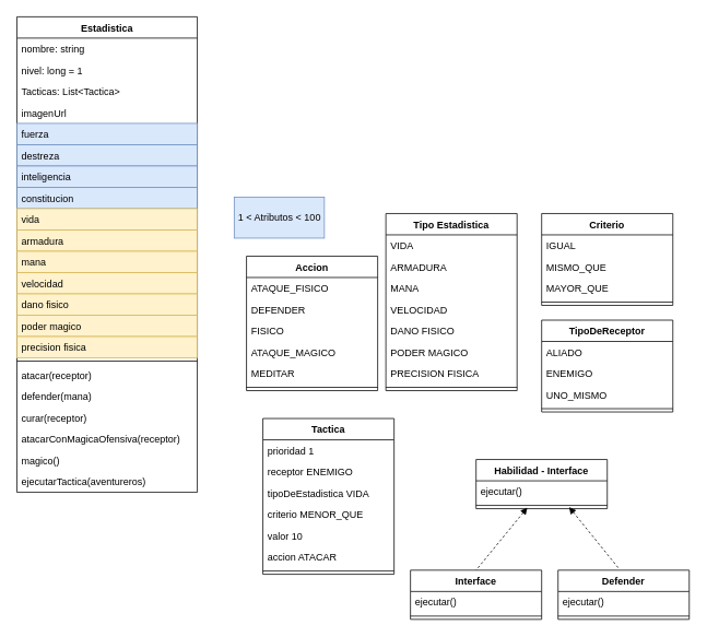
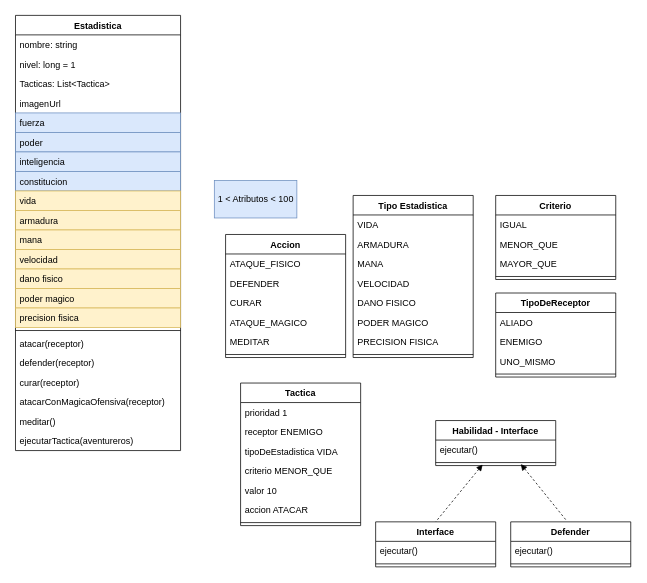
  <mxCell id="0" />
  <mxCell id="1" parent="0" />
  <mxCell id="2" value="Estadistica" style="swimlane;fontStyle=1;align=center;verticalAlign=top;childLayout=stackLayout;horizontal=1;startSize=26;horizontalStack=0;resizeParent=1;resizeParentMax=0;resizeLast=0;collapsible=1;marginBottom=0;" vertex="1" parent="1"><mxGeometry x="20" y="20" width="220" height="580" as="geometry" /></mxCell>
  <mxCell id="3" value="nombre: string" style="text;strokeColor=none;fillColor=none;align=left;verticalAlign=top;spacingLeft=4;spacingRight=4;overflow=hidden;rotatable=0;points=[[0,0.5],[1,0.5]];portConstraint=eastwest;" vertex="1" parent="2"><mxGeometry y="26" width="220" height="26" as="geometry" /></mxCell>
  <mxCell id="4" value="nivel: long = 1" style="text;strokeColor=none;fillColor=none;align=left;verticalAlign=top;spacingLeft=4;spacingRight=4;overflow=hidden;rotatable=0;points=[[0,0.5],[1,0.5]];portConstraint=eastwest;" vertex="1" parent="2"><mxGeometry y="52" width="220" height="26" as="geometry" /></mxCell>
  <mxCell id="5" value="Tacticas: List&lt;Tactica&gt;" style="text;strokeColor=none;fillColor=none;align=left;verticalAlign=top;spacingLeft=4;spacingRight=4;overflow=hidden;rotatable=0;points=[[0,0.5],[1,0.5]];portConstraint=eastwest;" vertex="1" parent="2"><mxGeometry y="78" width="220" height="26" as="geometry" /></mxCell>
  <mxCell id="6" value="imagenUrl" style="text;strokeColor=none;fillColor=none;align=left;verticalAlign=top;spacingLeft=4;spacingRight=4;overflow=hidden;rotatable=0;points=[[0,0.5],[1,0.5]];portConstraint=eastwest;" vertex="1" parent="2"><mxGeometry y="104" width="220" height="26" as="geometry" /></mxCell>
  <mxCell id="7" value="fuerza" style="text;strokeColor=#6c8ebf;fillColor=#dae8fc;align=left;verticalAlign=top;spacingLeft=4;spacingRight=4;overflow=hidden;rotatable=0;points=[[0,0.5],[1,0.5]];portConstraint=eastwest;" vertex="1" parent="2"><mxGeometry y="130" width="220" height="26" as="geometry" /></mxCell>
- <mxCell id="8" value="destreza" style="text;strokeColor=#6c8ebf;fillColor=#dae8fc;align=left;verticalAlign=top;spacingLeft=4;spacingRight=4;overflow=hidden;rotatable=0;points=[[0,0.5],[1,0.5]];portConstraint=eastwest;" vertex="1" parent="2"><mxGeometry y="156" width="220" height="26" as="geometry" /></mxCell>
+ <mxCell id="8" value="poder" style="text;strokeColor=#6c8ebf;fillColor=#dae8fc;align=left;verticalAlign=top;spacingLeft=4;spacingRight=4;overflow=hidden;rotatable=0;points=[[0,0.5],[1,0.5]];portConstraint=eastwest;" vertex="1" parent="2"><mxGeometry y="156" width="220" height="26" as="geometry" /></mxCell>
  <mxCell id="9" value="inteligencia" style="text;strokeColor=#6c8ebf;fillColor=#dae8fc;align=left;verticalAlign=top;spacingLeft=4;spacingRight=4;overflow=hidden;rotatable=0;points=[[0,0.5],[1,0.5]];portConstraint=eastwest;" vertex="1" parent="2"><mxGeometry y="182" width="220" height="26" as="geometry" /></mxCell>
  <mxCell id="10" value="constitucion" style="text;strokeColor=#6c8ebf;fillColor=#dae8fc;align=left;verticalAlign=top;spacingLeft=4;spacingRight=4;overflow=hidden;rotatable=0;points=[[0,0.5],[1,0.5]];portConstraint=eastwest;" vertex="1" parent="2"><mxGeometry y="208" width="220" height="26" as="geometry" /></mxCell>
  <mxCell id="11" value="vida" style="text;strokeColor=#d6b656;fillColor=#fff2cc;align=left;verticalAlign=top;spacingLeft=4;spacingRight=4;overflow=hidden;rotatable=0;points=[[0,0.5],[1,0.5]];portConstraint=eastwest;" vertex="1" parent="2"><mxGeometry y="234" width="220" height="26" as="geometry" /></mxCell>
  <mxCell id="12" value="armadura" style="text;strokeColor=#d6b656;fillColor=#fff2cc;align=left;verticalAlign=top;spacingLeft=4;spacingRight=4;overflow=hidden;rotatable=0;points=[[0,0.5],[1,0.5]];portConstraint=eastwest;" vertex="1" parent="2"><mxGeometry y="260" width="220" height="26" as="geometry" /></mxCell>
  <mxCell id="13" value="mana" style="text;strokeColor=#d6b656;fillColor=#fff2cc;align=left;verticalAlign=top;spacingLeft=4;spacingRight=4;overflow=hidden;rotatable=0;points=[[0,0.5],[1,0.5]];portConstraint=eastwest;" vertex="1" parent="2"><mxGeometry y="286" width="220" height="26" as="geometry" /></mxCell>
  <mxCell id="14" value="velocidad" style="text;strokeColor=#d6b656;fillColor=#fff2cc;align=left;verticalAlign=top;spacingLeft=4;spacingRight=4;overflow=hidden;rotatable=0;points=[[0,0.5],[1,0.5]];portConstraint=eastwest;" vertex="1" parent="2"><mxGeometry y="312" width="220" height="26" as="geometry" /></mxCell>
  <mxCell id="15" value="dano fisico" style="text;strokeColor=#d6b656;fillColor=#fff2cc;align=left;verticalAlign=top;spacingLeft=4;spacingRight=4;overflow=hidden;rotatable=0;points=[[0,0.5],[1,0.5]];portConstraint=eastwest;" vertex="1" parent="2"><mxGeometry y="338" width="220" height="26" as="geometry" /></mxCell>
  <mxCell id="16" value="poder magico" style="text;strokeColor=#d6b656;fillColor=#fff2cc;align=left;verticalAlign=top;spacingLeft=4;spacingRight=4;overflow=hidden;rotatable=0;points=[[0,0.5],[1,0.5]];portConstraint=eastwest;" vertex="1" parent="2"><mxGeometry y="364" width="220" height="26" as="geometry" /></mxCell>
  <mxCell id="17" value="precision fisica" style="text;strokeColor=#d6b656;fillColor=#fff2cc;align=left;verticalAlign=top;spacingLeft=4;spacingRight=4;overflow=hidden;rotatable=0;points=[[0,0.5],[1,0.5]];portConstraint=eastwest;" vertex="1" parent="2"><mxGeometry y="390" width="220" height="26" as="geometry" /></mxCell>
  <mxCell id="18" value="" style="line;strokeWidth=1;fillColor=none;align=left;verticalAlign=middle;spacingTop=-1;spacingLeft=3;spacingRight=3;rotatable=0;labelPosition=right;points=[];portConstraint=eastwest;strokeColor=inherit;" vertex="1" parent="2"><mxGeometry y="416" width="220" height="8" as="geometry" /></mxCell>
  <mxCell id="19" value="atacar(receptor)" style="text;align=left;verticalAlign=top;spacingLeft=4;spacingRight=4;overflow=hidden;rotatable=0;points=[[0,0.5],[1,0.5]];portConstraint=eastwest;" vertex="1" parent="2"><mxGeometry y="424" width="220" height="26" as="geometry" /></mxCell>
- <mxCell id="20" value="defender(mana)" style="text;align=left;verticalAlign=top;spacingLeft=4;spacingRight=4;overflow=hidden;rotatable=0;points=[[0,0.5],[1,0.5]];portConstraint=eastwest;" vertex="1" parent="2"><mxGeometry y="450" width="220" height="26" as="geometry" /></mxCell>
+ <mxCell id="20" value="defender(receptor)" style="text;align=left;verticalAlign=top;spacingLeft=4;spacingRight=4;overflow=hidden;rotatable=0;points=[[0,0.5],[1,0.5]];portConstraint=eastwest;" vertex="1" parent="2"><mxGeometry y="450" width="220" height="26" as="geometry" /></mxCell>
  <mxCell id="21" value="curar(receptor)" style="text;align=left;verticalAlign=top;spacingLeft=4;spacingRight=4;overflow=hidden;rotatable=0;points=[[0,0.5],[1,0.5]];portConstraint=eastwest;" vertex="1" parent="2"><mxGeometry y="476" width="220" height="26" as="geometry" /></mxCell>
  <mxCell id="22" value="atacarConMagicaOfensiva(receptor)" style="text;align=left;verticalAlign=top;spacingLeft=4;spacingRight=4;overflow=hidden;rotatable=0;points=[[0,0.5],[1,0.5]];portConstraint=eastwest;" vertex="1" parent="2"><mxGeometry y="502" width="220" height="26" as="geometry" /></mxCell>
- <mxCell id="23" value="magico()" style="text;align=left;verticalAlign=top;spacingLeft=4;spacingRight=4;overflow=hidden;rotatable=0;points=[[0,0.5],[1,0.5]];portConstraint=eastwest;" vertex="1" parent="2"><mxGeometry y="528" width="220" height="26" as="geometry" /></mxCell>
+ <mxCell id="23" value="meditar()" style="text;align=left;verticalAlign=top;spacingLeft=4;spacingRight=4;overflow=hidden;rotatable=0;points=[[0,0.5],[1,0.5]];portConstraint=eastwest;" vertex="1" parent="2"><mxGeometry y="528" width="220" height="26" as="geometry" /></mxCell>
  <mxCell id="24" value="ejecutarTactica(aventureros)" style="text;align=left;verticalAlign=top;spacingLeft=4;spacingRight=4;overflow=hidden;rotatable=0;points=[[0,0.5],[1,0.5]];portConstraint=eastwest;" vertex="1" parent="2"><mxGeometry y="554" width="220" height="26" as="geometry" /></mxCell>
  <mxCell id="25" value="Tipo Estadistica" style="swimlane;fontStyle=1;align=center;verticalAlign=top;childLayout=stackLayout;horizontal=1;startSize=26;horizontalStack=0;resizeParent=1;resizeParentMax=0;resizeLast=0;collapsible=1;marginBottom=0;" vertex="1" parent="1"><mxGeometry x="470" y="260" width="160" height="216" as="geometry" /></mxCell>
  <mxCell id="26" value="VIDA" style="text;strokeColor=none;fillColor=none;align=left;verticalAlign=top;spacingLeft=4;spacingRight=4;overflow=hidden;rotatable=0;points=[[0,0.5],[1,0.5]];portConstraint=eastwest;" vertex="1" parent="25"><mxGeometry y="26" width="160" height="26" as="geometry" /></mxCell>
  <mxCell id="27" value="ARMADURA" style="text;strokeColor=none;fillColor=none;align=left;verticalAlign=top;spacingLeft=4;spacingRight=4;overflow=hidden;rotatable=0;points=[[0,0.5],[1,0.5]];portConstraint=eastwest;" vertex="1" parent="25"><mxGeometry y="52" width="160" height="26" as="geometry" /></mxCell>
  <mxCell id="28" value="MANA" style="text;strokeColor=none;fillColor=none;align=left;verticalAlign=top;spacingLeft=4;spacingRight=4;overflow=hidden;rotatable=0;points=[[0,0.5],[1,0.5]];portConstraint=eastwest;" vertex="1" parent="25"><mxGeometry y="78" width="160" height="26" as="geometry" /></mxCell>
  <mxCell id="29" value="VELOCIDAD" style="text;strokeColor=none;fillColor=none;align=left;verticalAlign=top;spacingLeft=4;spacingRight=4;overflow=hidden;rotatable=0;points=[[0,0.5],[1,0.5]];portConstraint=eastwest;" vertex="1" parent="25"><mxGeometry y="104" width="160" height="26" as="geometry" /></mxCell>
  <mxCell id="30" value="DANO FISICO" style="text;strokeColor=none;fillColor=none;align=left;verticalAlign=top;spacingLeft=4;spacingRight=4;overflow=hidden;rotatable=0;points=[[0,0.5],[1,0.5]];portConstraint=eastwest;" vertex="1" parent="25"><mxGeometry y="130" width="160" height="26" as="geometry" /></mxCell>
  <mxCell id="31" value="PODER MAGICO" style="text;strokeColor=none;fillColor=none;align=left;verticalAlign=top;spacingLeft=4;spacingRight=4;overflow=hidden;rotatable=0;points=[[0,0.5],[1,0.5]];portConstraint=eastwest;" vertex="1" parent="25"><mxGeometry y="156" width="160" height="26" as="geometry" /></mxCell>
  <mxCell id="32" value="PRECISION FISICA" style="text;strokeColor=none;fillColor=none;align=left;verticalAlign=top;spacingLeft=4;spacingRight=4;overflow=hidden;rotatable=0;points=[[0,0.5],[1,0.5]];portConstraint=eastwest;" vertex="1" parent="25"><mxGeometry y="182" width="160" height="26" as="geometry" /></mxCell>
  <mxCell id="33" value="" style="line;strokeWidth=1;fillColor=none;align=left;verticalAlign=middle;spacingTop=-1;spacingLeft=3;spacingRight=3;rotatable=0;labelPosition=right;points=[];portConstraint=eastwest;strokeColor=inherit;" vertex="1" parent="25"><mxGeometry y="208" width="160" height="8" as="geometry" /></mxCell>
  <mxCell id="34" value="Tactica" style="swimlane;fontStyle=1;align=center;verticalAlign=top;childLayout=stackLayout;horizontal=1;startSize=26;horizontalStack=0;resizeParent=1;resizeParentMax=0;resizeLast=0;collapsible=1;marginBottom=0;" vertex="1" parent="1"><mxGeometry x="320" y="510" width="160" height="190" as="geometry" /></mxCell>
  <mxCell id="35" value="prioridad 1" style="text;strokeColor=none;fillColor=none;align=left;verticalAlign=top;spacingLeft=4;spacingRight=4;overflow=hidden;rotatable=0;points=[[0,0.5],[1,0.5]];portConstraint=eastwest;" vertex="1" parent="34"><mxGeometry y="26" width="160" height="26" as="geometry" /></mxCell>
  <mxCell id="36" value="receptor ENEMIGO" style="text;strokeColor=none;fillColor=none;align=left;verticalAlign=top;spacingLeft=4;spacingRight=4;overflow=hidden;rotatable=0;points=[[0,0.5],[1,0.5]];portConstraint=eastwest;" vertex="1" parent="34"><mxGeometry y="52" width="160" height="26" as="geometry" /></mxCell>
  <mxCell id="37" value="tipoDeEstadistica VIDA" style="text;strokeColor=none;fillColor=none;align=left;verticalAlign=top;spacingLeft=4;spacingRight=4;overflow=hidden;rotatable=0;points=[[0,0.5],[1,0.5]];portConstraint=eastwest;" vertex="1" parent="34"><mxGeometry y="78" width="160" height="26" as="geometry" /></mxCell>
  <mxCell id="38" value="criterio MENOR_QUE" style="text;strokeColor=none;fillColor=none;align=left;verticalAlign=top;spacingLeft=4;spacingRight=4;overflow=hidden;rotatable=0;points=[[0,0.5],[1,0.5]];portConstraint=eastwest;" vertex="1" parent="34"><mxGeometry y="104" width="160" height="26" as="geometry" /></mxCell>
  <mxCell id="39" value="valor 10" style="text;strokeColor=none;fillColor=none;align=left;verticalAlign=top;spacingLeft=4;spacingRight=4;overflow=hidden;rotatable=0;points=[[0,0.5],[1,0.5]];portConstraint=eastwest;" vertex="1" parent="34"><mxGeometry y="130" width="160" height="26" as="geometry" /></mxCell>
  <mxCell id="40" value="accion ATACAR" style="text;strokeColor=none;fillColor=none;align=left;verticalAlign=top;spacingLeft=4;spacingRight=4;overflow=hidden;rotatable=0;points=[[0,0.5],[1,0.5]];portConstraint=eastwest;" vertex="1" parent="34"><mxGeometry y="156" width="160" height="26" as="geometry" /></mxCell>
  <mxCell id="41" value="" style="line;strokeWidth=1;fillColor=none;align=left;verticalAlign=middle;spacingTop=-1;spacingLeft=3;spacingRight=3;rotatable=0;labelPosition=right;points=[];portConstraint=eastwest;strokeColor=inherit;" vertex="1" parent="34"><mxGeometry y="182" width="160" height="8" as="geometry" /></mxCell>
  <mxCell id="42" value="1 &amp;lt; Atributos &amp;lt; 100" style="html=1;fillColor=#dae8fc;strokeColor=#6c8ebf;" vertex="1" parent="1"><mxGeometry x="285" y="240" width="110" height="50" as="geometry" /></mxCell>
  <mxCell id="43" value="Habilidad - Interface" style="swimlane;fontStyle=1;align=center;verticalAlign=top;childLayout=stackLayout;horizontal=1;startSize=26;horizontalStack=0;resizeParent=1;resizeParentMax=0;resizeLast=0;collapsible=1;marginBottom=0;" vertex="1" parent="1"><mxGeometry x="580" y="560" width="160" height="60" as="geometry" /></mxCell>
  <mxCell id="44" value="ejecutar()" style="text;strokeColor=none;fillColor=none;align=left;verticalAlign=top;spacingLeft=4;spacingRight=4;overflow=hidden;rotatable=0;points=[[0,0.5],[1,0.5]];portConstraint=eastwest;" vertex="1" parent="43"><mxGeometry y="26" width="160" height="26" as="geometry" /></mxCell>
  <mxCell id="45" value="" style="line;strokeWidth=1;fillColor=none;align=left;verticalAlign=middle;spacingTop=-1;spacingLeft=3;spacingRight=3;rotatable=0;labelPosition=right;points=[];portConstraint=eastwest;strokeColor=inherit;" vertex="1" parent="43"><mxGeometry y="52" width="160" height="8" as="geometry" /></mxCell>
  <mxCell id="46" value="Interface" style="swimlane;fontStyle=1;align=center;verticalAlign=top;childLayout=stackLayout;horizontal=1;startSize=26;horizontalStack=0;resizeParent=1;resizeParentMax=0;resizeLast=0;collapsible=1;marginBottom=0;" vertex="1" parent="1"><mxGeometry x="500" y="695" width="160" height="60" as="geometry" /></mxCell>
  <mxCell id="47" value="ejecutar()" style="text;strokeColor=none;fillColor=none;align=left;verticalAlign=top;spacingLeft=4;spacingRight=4;overflow=hidden;rotatable=0;points=[[0,0.5],[1,0.5]];portConstraint=eastwest;" vertex="1" parent="46"><mxGeometry y="26" width="160" height="26" as="geometry" /></mxCell>
  <mxCell id="48" value="" style="line;strokeWidth=1;fillColor=none;align=left;verticalAlign=middle;spacingTop=-1;spacingLeft=3;spacingRight=3;rotatable=0;labelPosition=right;points=[];portConstraint=eastwest;strokeColor=inherit;" vertex="1" parent="46"><mxGeometry y="52" width="160" height="8" as="geometry" /></mxCell>
  <mxCell id="49" value="Defender" style="swimlane;fontStyle=1;align=center;verticalAlign=top;childLayout=stackLayout;horizontal=1;startSize=26;horizontalStack=0;resizeParent=1;resizeParentMax=0;resizeLast=0;collapsible=1;marginBottom=0;" vertex="1" parent="1"><mxGeometry x="680" y="695" width="160" height="60" as="geometry" /></mxCell>
  <mxCell id="50" value="ejecutar()" style="text;strokeColor=none;fillColor=none;align=left;verticalAlign=top;spacingLeft=4;spacingRight=4;overflow=hidden;rotatable=0;points=[[0,0.5],[1,0.5]];portConstraint=eastwest;" vertex="1" parent="49"><mxGeometry y="26" width="160" height="26" as="geometry" /></mxCell>
  <mxCell id="51" value="" style="line;strokeWidth=1;fillColor=none;align=left;verticalAlign=middle;spacingTop=-1;spacingLeft=3;spacingRight=3;rotatable=0;labelPosition=right;points=[];portConstraint=eastwest;strokeColor=inherit;" vertex="1" parent="49"><mxGeometry y="52" width="160" height="8" as="geometry" /></mxCell>
  <mxCell id="52" style="edgeStyle=none;orthogonalLoop=1;jettySize=auto;html=1;endArrow=none;endFill=0;rounded=0;entryX=0.5;entryY=0;entryDx=0;entryDy=0;exitX=0.391;exitY=0.826;exitDx=0;exitDy=0;exitPerimeter=0;startArrow=block;startFill=1;dashed=1;" edge="1" parent="1" source="45" target="46"><mxGeometry relative="1" as="geometry"><mxPoint x="300" y="530" as="targetPoint" /><mxPoint x="650" y="625" as="sourcePoint" /></mxGeometry></mxCell>
  <mxCell id="53" style="edgeStyle=none;orthogonalLoop=1;jettySize=auto;html=1;endArrow=none;endFill=0;rounded=0;entryX=0.469;entryY=-0.014;entryDx=0;entryDy=0;exitX=0.709;exitY=0.747;exitDx=0;exitDy=0;exitPerimeter=0;entryPerimeter=0;startArrow=block;startFill=1;dashed=1;" edge="1" parent="1" source="45" target="49"><mxGeometry relative="1" as="geometry"><mxPoint x="590" y="705" as="targetPoint" /><mxPoint x="652.56" y="628.608" as="sourcePoint" /></mxGeometry></mxCell>
  <mxCell id="54" value="Criterio" style="swimlane;fontStyle=1;align=center;verticalAlign=top;childLayout=stackLayout;horizontal=1;startSize=26;horizontalStack=0;resizeParent=1;resizeParentMax=0;resizeLast=0;collapsible=1;marginBottom=0;" vertex="1" parent="1"><mxGeometry x="660" y="260" width="160" height="112" as="geometry" /></mxCell>
  <mxCell id="55" value="IGUAL" style="text;strokeColor=none;fillColor=none;align=left;verticalAlign=top;spacingLeft=4;spacingRight=4;overflow=hidden;rotatable=0;points=[[0,0.5],[1,0.5]];portConstraint=eastwest;" vertex="1" parent="54"><mxGeometry y="26" width="160" height="26" as="geometry" /></mxCell>
- <mxCell id="56" value="MISMO_QUE" style="text;strokeColor=none;fillColor=none;align=left;verticalAlign=top;spacingLeft=4;spacingRight=4;overflow=hidden;rotatable=0;points=[[0,0.5],[1,0.5]];portConstraint=eastwest;" vertex="1" parent="54"><mxGeometry y="52" width="160" height="26" as="geometry" /></mxCell>
+ <mxCell id="56" value="MENOR_QUE" style="text;strokeColor=none;fillColor=none;align=left;verticalAlign=top;spacingLeft=4;spacingRight=4;overflow=hidden;rotatable=0;points=[[0,0.5],[1,0.5]];portConstraint=eastwest;" vertex="1" parent="54"><mxGeometry y="52" width="160" height="26" as="geometry" /></mxCell>
  <mxCell id="57" value="MAYOR_QUE" style="text;strokeColor=none;fillColor=none;align=left;verticalAlign=top;spacingLeft=4;spacingRight=4;overflow=hidden;rotatable=0;points=[[0,0.5],[1,0.5]];portConstraint=eastwest;" vertex="1" parent="54"><mxGeometry y="78" width="160" height="26" as="geometry" /></mxCell>
  <mxCell id="58" value="" style="line;strokeWidth=1;fillColor=none;align=left;verticalAlign=middle;spacingTop=-1;spacingLeft=3;spacingRight=3;rotatable=0;labelPosition=right;points=[];portConstraint=eastwest;strokeColor=inherit;" vertex="1" parent="54"><mxGeometry y="104" width="160" height="8" as="geometry" /></mxCell>
  <mxCell id="59" value="TipoDeReceptor" style="swimlane;fontStyle=1;align=center;verticalAlign=top;childLayout=stackLayout;horizontal=1;startSize=26;horizontalStack=0;resizeParent=1;resizeParentMax=0;resizeLast=0;collapsible=1;marginBottom=0;" vertex="1" parent="1"><mxGeometry x="660" y="390" width="160" height="112" as="geometry" /></mxCell>
  <mxCell id="60" value="ALIADO" style="text;strokeColor=none;fillColor=none;align=left;verticalAlign=top;spacingLeft=4;spacingRight=4;overflow=hidden;rotatable=0;points=[[0,0.5],[1,0.5]];portConstraint=eastwest;" vertex="1" parent="59"><mxGeometry y="26" width="160" height="26" as="geometry" /></mxCell>
  <mxCell id="61" value="ENEMIGO" style="text;strokeColor=none;fillColor=none;align=left;verticalAlign=top;spacingLeft=4;spacingRight=4;overflow=hidden;rotatable=0;points=[[0,0.5],[1,0.5]];portConstraint=eastwest;" vertex="1" parent="59"><mxGeometry y="52" width="160" height="26" as="geometry" /></mxCell>
  <mxCell id="62" value="UNO_MISMO" style="text;strokeColor=none;fillColor=none;align=left;verticalAlign=top;spacingLeft=4;spacingRight=4;overflow=hidden;rotatable=0;points=[[0,0.5],[1,0.5]];portConstraint=eastwest;" vertex="1" parent="59"><mxGeometry y="78" width="160" height="26" as="geometry" /></mxCell>
  <mxCell id="63" value="" style="line;strokeWidth=1;fillColor=none;align=left;verticalAlign=middle;spacingTop=-1;spacingLeft=3;spacingRight=3;rotatable=0;labelPosition=right;points=[];portConstraint=eastwest;strokeColor=inherit;" vertex="1" parent="59"><mxGeometry y="104" width="160" height="8" as="geometry" /></mxCell>
  <mxCell id="64" value="Accion" style="swimlane;fontStyle=1;align=center;verticalAlign=top;childLayout=stackLayout;horizontal=1;startSize=26;horizontalStack=0;resizeParent=1;resizeParentMax=0;resizeLast=0;collapsible=1;marginBottom=0;" vertex="1" parent="1"><mxGeometry x="300" y="312" width="160" height="164" as="geometry" /></mxCell>
  <mxCell id="65" value="ATAQUE_FISICO" style="text;strokeColor=none;fillColor=none;align=left;verticalAlign=top;spacingLeft=4;spacingRight=4;overflow=hidden;rotatable=0;points=[[0,0.5],[1,0.5]];portConstraint=eastwest;" vertex="1" parent="64"><mxGeometry y="26" width="160" height="26" as="geometry" /></mxCell>
  <mxCell id="66" value="DEFENDER" style="text;strokeColor=none;fillColor=none;align=left;verticalAlign=top;spacingLeft=4;spacingRight=4;overflow=hidden;rotatable=0;points=[[0,0.5],[1,0.5]];portConstraint=eastwest;" vertex="1" parent="64"><mxGeometry y="52" width="160" height="26" as="geometry" /></mxCell>
- <mxCell id="67" value="FISICO" style="text;strokeColor=none;fillColor=none;align=left;verticalAlign=top;spacingLeft=4;spacingRight=4;overflow=hidden;rotatable=0;points=[[0,0.5],[1,0.5]];portConstraint=eastwest;" vertex="1" parent="64"><mxGeometry y="78" width="160" height="26" as="geometry" /></mxCell>
+ <mxCell id="67" value="CURAR" style="text;strokeColor=none;fillColor=none;align=left;verticalAlign=top;spacingLeft=4;spacingRight=4;overflow=hidden;rotatable=0;points=[[0,0.5],[1,0.5]];portConstraint=eastwest;" vertex="1" parent="64"><mxGeometry y="78" width="160" height="26" as="geometry" /></mxCell>
  <mxCell id="68" value="ATAQUE_MAGICO" style="text;strokeColor=none;fillColor=none;align=left;verticalAlign=top;spacingLeft=4;spacingRight=4;overflow=hidden;rotatable=0;points=[[0,0.5],[1,0.5]];portConstraint=eastwest;" vertex="1" parent="64"><mxGeometry y="104" width="160" height="26" as="geometry" /></mxCell>
  <mxCell id="69" value="MEDITAR" style="text;strokeColor=none;fillColor=none;align=left;verticalAlign=top;spacingLeft=4;spacingRight=4;overflow=hidden;rotatable=0;points=[[0,0.5],[1,0.5]];portConstraint=eastwest;" vertex="1" parent="64"><mxGeometry y="130" width="160" height="26" as="geometry" /></mxCell>
  <mxCell id="70" value="" style="line;strokeWidth=1;fillColor=none;align=left;verticalAlign=middle;spacingTop=-1;spacingLeft=3;spacingRight=3;rotatable=0;labelPosition=right;points=[];portConstraint=eastwest;strokeColor=inherit;" vertex="1" parent="64"><mxGeometry y="156" width="160" height="8" as="geometry" /></mxCell>
